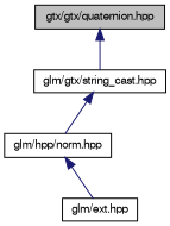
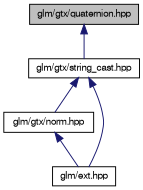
  digraph {
    node [color=black fillcolor=white fontname=FreeSans fontsize=10 shape=record style=filled]
    edge [color=midnightblue dir=back fontname=FreeSans fontsize=10 labelfontname=FreeSans labelfontsize=10 style=solid]
-   n1 [fillcolor=grey75 fontcolor=black height=0.2 label="gtx/gtx/quaternion.hpp" width=0.4]
+   n1 [fillcolor=grey75 fontcolor=black height=0.2 label="glm/gtx/quaternion.hpp" width=0.4]
    n2 [height=0.2 label="glm/gtx/string_cast.hpp" width=0.4]
-   n3 [height=0.2 label="glm/hpp/norm.hpp" width=0.4]
+   n3 [height=0.2 label="glm/gtx/norm.hpp" width=0.4]
    n4 [height=0.2 label="glm/ext.hpp" width=0.4]
    n1 -> n2
    n2 -> n3
+   n2 -> n4
    n3 -> n4
  }
